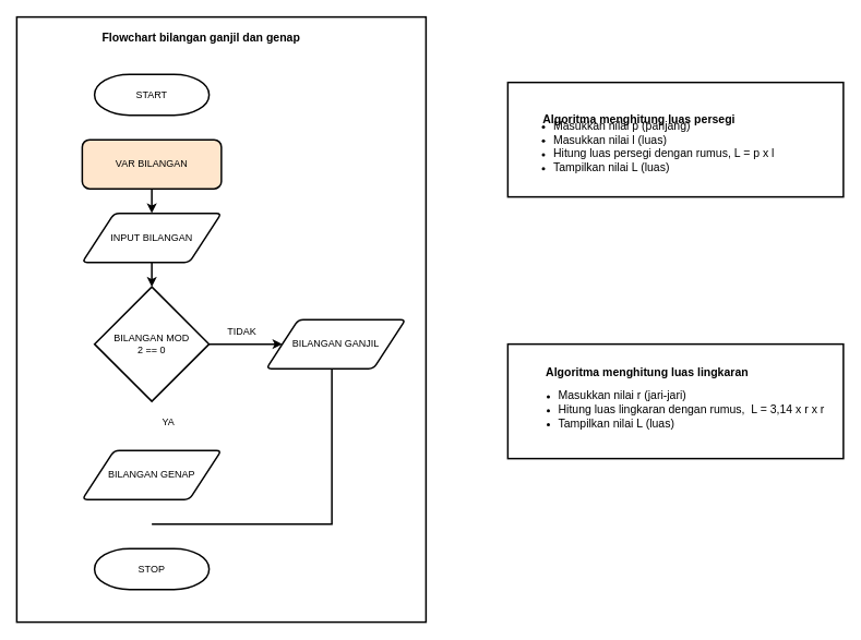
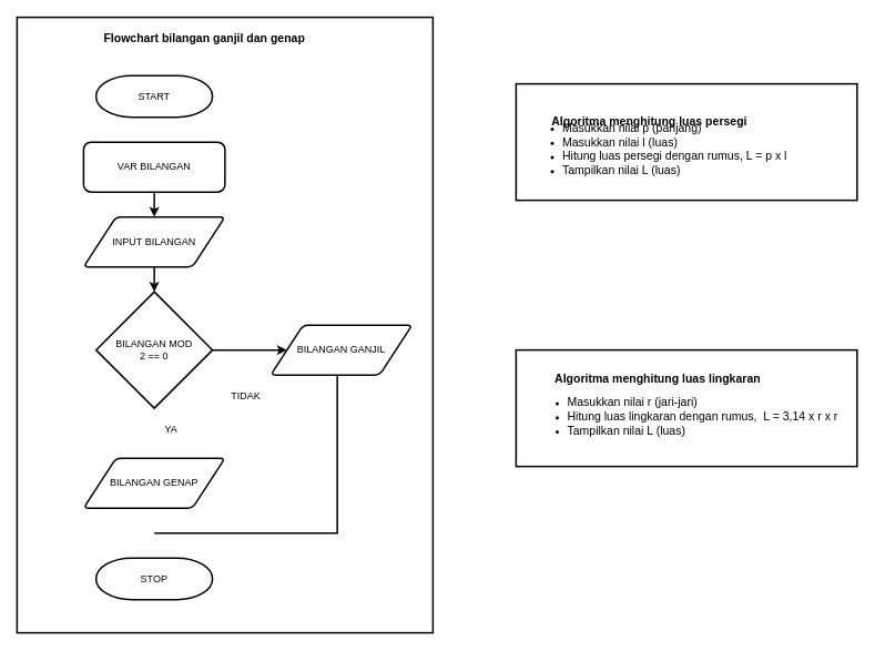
  <mxCell id="0" />
  <mxCell id="1" parent="0" />
  <mxCell id="2" value="START" style="strokeWidth=2;html=1;shape=mxgraph.flowchart.terminator;whiteSpace=wrap;" vertex="1" parent="1"><mxGeometry x="115" y="90" width="140" height="50" as="geometry" /></mxCell>
  <mxCell id="3" style="edgeStyle=orthogonalEdgeStyle;rounded=0;orthogonalLoop=1;jettySize=auto;html=1;entryX=0.5;entryY=0;entryDx=0;entryDy=0;entryPerimeter=0;strokeWidth=2;" edge="1" parent="1" source="4" target="8"><mxGeometry relative="1" as="geometry" /></mxCell>
  <mxCell id="4" value="INPUT BILANGAN" style="shape=parallelogram;html=1;strokeWidth=2;perimeter=parallelogramPerimeter;whiteSpace=wrap;rounded=1;arcSize=12;size=0.23;" vertex="1" parent="1"><mxGeometry x="100" y="260" width="170" height="60" as="geometry" /></mxCell>
  <mxCell id="5" style="edgeStyle=orthogonalEdgeStyle;rounded=0;orthogonalLoop=1;jettySize=auto;html=1;exitX=0.5;exitY=1;exitDx=0;exitDy=0;entryX=0.5;entryY=0;entryDx=0;entryDy=0;strokeWidth=2;" edge="1" parent="1" source="6" target="4"><mxGeometry relative="1" as="geometry" /></mxCell>
- <mxCell id="6" value="VAR BILANGAN" style="rounded=1;whiteSpace=wrap;html=1;strokeWidth=2;fillColor=#ffe6cc;" vertex="1" parent="1"><mxGeometry x="100" y="170" width="170" height="60" as="geometry" /></mxCell>
+ <mxCell id="6" value="VAR BILANGAN" style="rounded=1;whiteSpace=wrap;html=1;strokeWidth=2;" vertex="1" parent="1"><mxGeometry x="100" y="170" width="170" height="60" as="geometry" /></mxCell>
  <mxCell id="7" style="edgeStyle=orthogonalEdgeStyle;rounded=0;orthogonalLoop=1;jettySize=auto;html=1;strokeWidth=2;" edge="1" parent="1" source="8" target="11"><mxGeometry relative="1" as="geometry" /></mxCell>
  <mxCell id="8" value="BILANGAN MOD&lt;br&gt;2 == 0" style="strokeWidth=2;html=1;shape=mxgraph.flowchart.decision;whiteSpace=wrap;" vertex="1" parent="1"><mxGeometry x="115" y="350" width="140" height="140" as="geometry" /></mxCell>
  <mxCell id="9" value="BILANGAN GENAP" style="shape=parallelogram;html=1;strokeWidth=2;perimeter=parallelogramPerimeter;whiteSpace=wrap;rounded=1;arcSize=12;size=0.23;" vertex="1" parent="1"><mxGeometry x="100" y="550" width="170" height="60" as="geometry" /></mxCell>
  <mxCell id="10" style="edgeStyle=orthogonalEdgeStyle;rounded=0;orthogonalLoop=1;jettySize=auto;html=1;strokeWidth=2;strokeColor=default;endArrow=none;endFill=0;" edge="1" parent="1" source="11"><mxGeometry relative="1" as="geometry"><mxPoint x="185" y="640" as="targetPoint" /><Array as="points"><mxPoint x="405" y="640" /><mxPoint x="195" y="640" /></Array></mxGeometry></mxCell>
  <mxCell id="11" value="BILANGAN GANJIL" style="shape=parallelogram;html=1;strokeWidth=2;perimeter=parallelogramPerimeter;whiteSpace=wrap;rounded=1;arcSize=12;size=0.23;" vertex="1" parent="1"><mxGeometry x="325" y="390" width="170" height="60" as="geometry" /></mxCell>
- <mxCell id="12" value="TIDAK" style="text;html=1;align=center;verticalAlign=middle;resizable=0;points=[];autosize=1;strokeColor=none;fillColor=none;" vertex="1" parent="1"><mxGeometry x="265" y="390" width="60" height="30" as="geometry" /></mxCell>
+ <mxCell id="12" value="TIDAK" style="text;html=1;align=center;verticalAlign=middle;resizable=0;points=[];autosize=1;strokeColor=none;fillColor=none;" vertex="1" parent="1"><mxGeometry x="265" y="460" width="60" height="30" as="geometry" /></mxCell>
  <mxCell id="13" value="YA" style="text;html=1;align=center;verticalAlign=middle;resizable=0;points=[];autosize=1;strokeColor=none;fillColor=none;" vertex="1" parent="1"><mxGeometry x="185" y="500" width="40" height="30" as="geometry" /></mxCell>
  <mxCell id="14" value="STOP" style="strokeWidth=2;html=1;shape=mxgraph.flowchart.terminator;whiteSpace=wrap;" vertex="1" parent="1"><mxGeometry x="115" y="670" width="140" height="50" as="geometry" /></mxCell>
  <mxCell id="15" value="&lt;div&gt;&lt;span style=&quot;font-size: 14px;&quot;&gt;&lt;br&gt;&lt;/span&gt;&lt;/div&gt;&lt;ul&gt;&lt;li&gt;&lt;font style=&quot;font-size: 14px;&quot;&gt;Masukkan nilai p (panjang)&lt;/font&gt;&lt;/li&gt;&lt;li&gt;&lt;font style=&quot;font-size: 14px;&quot;&gt;Masukkan nilai l (luas)&lt;/font&gt;&lt;/li&gt;&lt;li&gt;&lt;font style=&quot;font-size: 14px;&quot;&gt;Hitung luas persegi dengan rumus, L = p x l&lt;/font&gt;&lt;/li&gt;&lt;li&gt;&lt;font style=&quot;font-size: 14px;&quot;&gt;Tampilkan nilai L (luas)&amp;nbsp;&amp;nbsp;&lt;/font&gt;&lt;/li&gt;&lt;/ul&gt;" style="text;html=1;align=left;verticalAlign=middle;resizable=0;points=[];autosize=1;strokeColor=none;fillColor=none;" vertex="1" parent="1"><mxGeometry x="634" y="110" width="330" height="120" as="geometry" /></mxCell>
  <mxCell id="16" value="&lt;ul&gt;&lt;li&gt;&lt;span style=&quot;font-size: 14px; background-color: initial;&quot;&gt;Masukkan nilai r (jari-jari)&lt;/span&gt;&lt;br&gt;&lt;/li&gt;&lt;li&gt;&lt;font style=&quot;font-size: 14px;&quot;&gt;Hitung luas lingkaran dengan rumus,&amp;nbsp; L = 3,14 x r x r&lt;/font&gt;&lt;/li&gt;&lt;li&gt;&lt;font style=&quot;font-size: 14px;&quot;&gt;Tampilkan nilai L (luas)&lt;/font&gt;&lt;/li&gt;&lt;/ul&gt;" style="text;html=1;align=left;verticalAlign=middle;resizable=0;points=[];autosize=1;strokeColor=none;fillColor=none;" vertex="1" parent="1"><mxGeometry x="640" y="455" width="390" height="90" as="geometry" /></mxCell>
  <mxCell id="17" value="" style="rounded=0;whiteSpace=wrap;html=1;strokeWidth=2;fontSize=14;fillColor=none;" vertex="1" parent="1"><mxGeometry x="20" y="20" width="500" height="740" as="geometry" /></mxCell>
  <mxCell id="18" value="&lt;b&gt;Flowchart bilangan ganjil dan genap&lt;/b&gt;" style="text;html=1;align=center;verticalAlign=middle;resizable=0;points=[];autosize=1;strokeColor=none;fillColor=none;fontSize=14;" vertex="1" parent="1"><mxGeometry x="110" y="30" width="270" height="30" as="geometry" /></mxCell>
  <mxCell id="19" value="" style="rounded=0;whiteSpace=wrap;html=1;strokeWidth=2;fontSize=14;fillColor=none;" vertex="1" parent="1"><mxGeometry x="620" y="100" width="410" height="140" as="geometry" /></mxCell>
  <mxCell id="20" value="&lt;b&gt;Algoritma menghitung luas persegi&lt;/b&gt;" style="text;html=1;align=center;verticalAlign=middle;resizable=0;points=[];autosize=1;strokeColor=none;fillColor=none;fontSize=14;" vertex="1" parent="1"><mxGeometry x="650" y="130" width="260" height="30" as="geometry" /></mxCell>
  <mxCell id="21" value="&lt;b&gt;Algoritma menghitung luas lingkaran&lt;/b&gt;" style="text;html=1;align=center;verticalAlign=middle;resizable=0;points=[];autosize=1;strokeColor=none;fillColor=none;fontSize=14;" vertex="1" parent="1"><mxGeometry x="655" y="440" width="270" height="30" as="geometry" /></mxCell>
  <mxCell id="22" value="" style="rounded=0;whiteSpace=wrap;html=1;strokeWidth=2;fontSize=14;fillColor=none;" vertex="1" parent="1"><mxGeometry x="620" y="420" width="410" height="140" as="geometry" /></mxCell>
